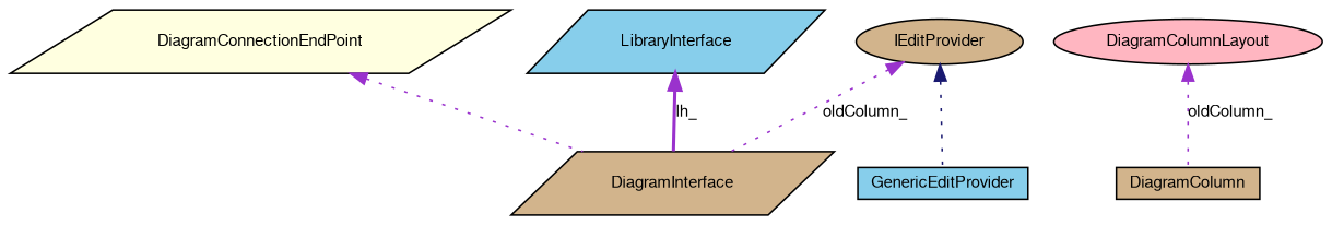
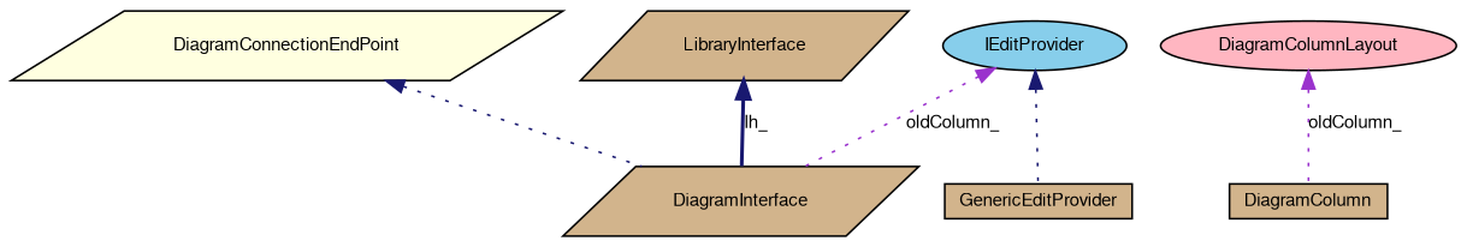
  digraph {
    node [color=black fillcolor=tan fontname=FreeSans fontsize=10 shape=parallelogram style=filled]
    edge [color=darkorchid3 dir=back fontname=FreeSans fontsize=10 labelfontname=FreeSans labelfontsize=10 style=dotted]
    n1 [fontcolor=black height=0.2 label=DiagramInterface width=0.4]
    n2 [fillcolor=lightyellow height=0.2 label=DiagramConnectionEndPoint width=0.4]
    n3 [height=0.2 label=DiagramColumn shape=box width=0.4]
    n4 [fillcolor=lightpink height=0.2 label=DiagramColumnLayout shape=ellipse width=0.4]
-   n5 [fillcolor=skyblue height=0.2 label=GenericEditProvider shape=box width=0.4]
-   n6 [height=0.2 label=IEditProvider shape=ellipse width=0.4]
-   n7 [fillcolor=skyblue height=0.2 label=LibraryInterface width=0.4]
-   n2 -> n1
+   n5 [height=0.2 label=GenericEditProvider shape=box width=0.4]
+   n6 [fillcolor=skyblue height=0.2 label=IEditProvider shape=ellipse width=0.4]
+   n7 [height=0.2 label=LibraryInterface width=0.4]
+   n2 -> n1 [color=midnightblue]
    n4 -> n3 [label=oldColumn_]
    n6 -> n1 [label=oldColumn_]
    n6 -> n5 [color=midnightblue]
-   n7 -> n1 [label=lh_ style=bold]
+   n7 -> n1 [color=midnightblue label=lh_ style=bold]
  }
